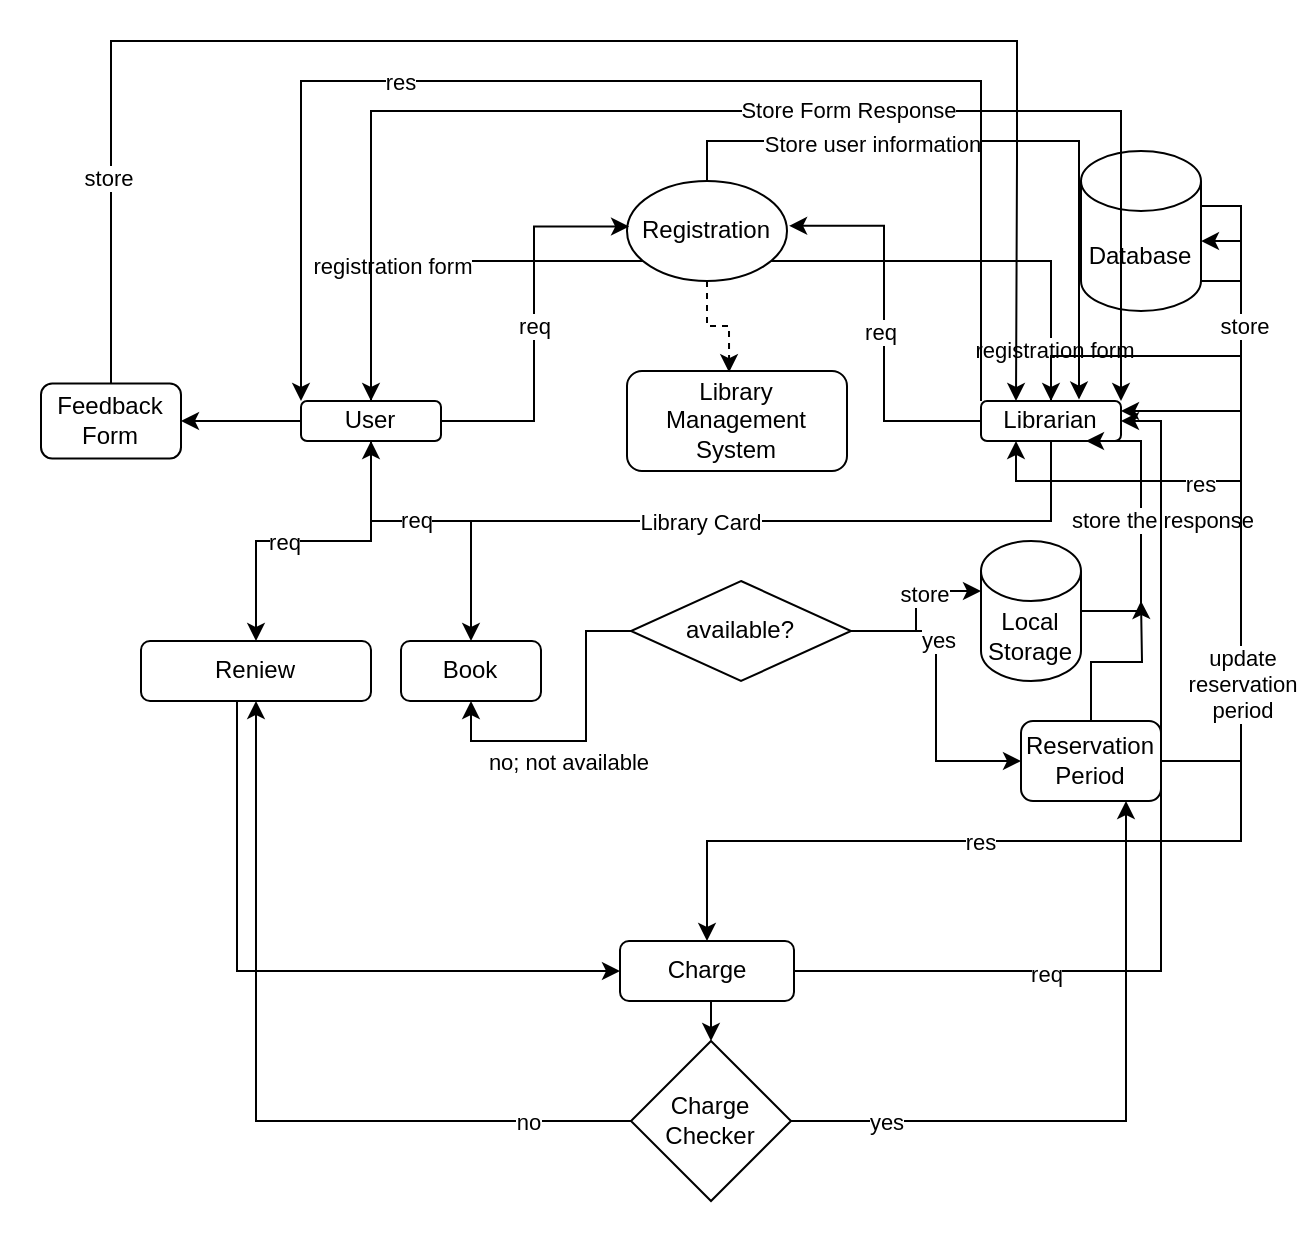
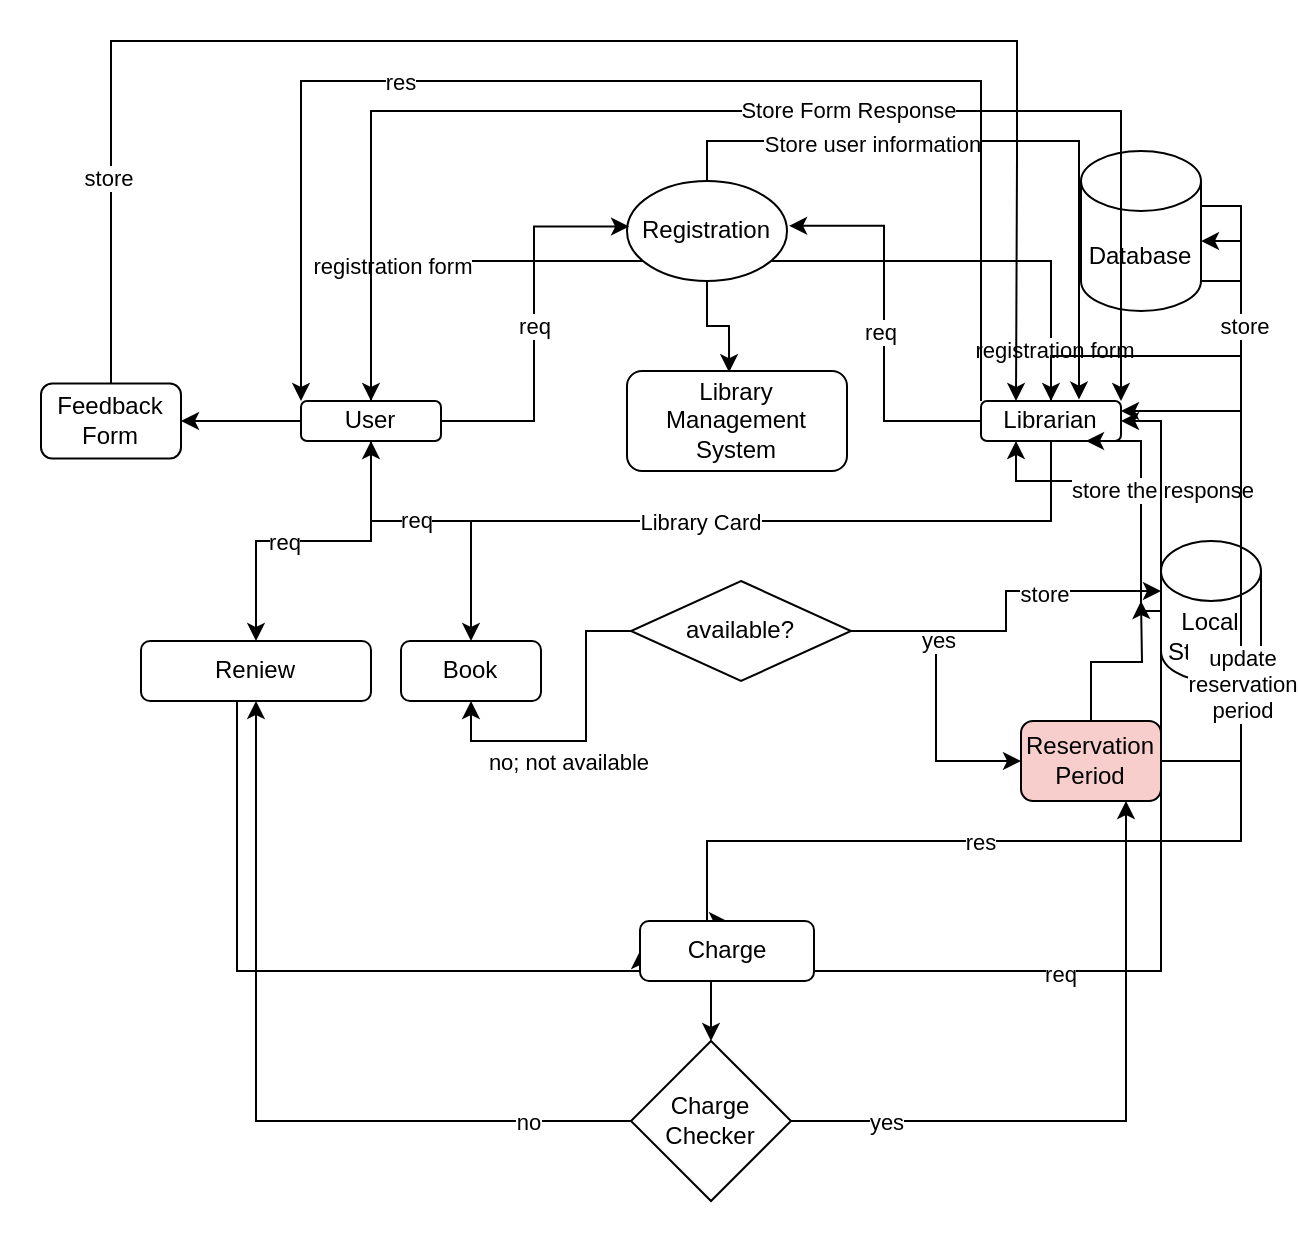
  <mxCell id="0" />
  <mxCell id="1" parent="0" />
  <mxCell id="2" value="Library Management System" style="rounded=1;whiteSpace=wrap;html=1;" vertex="1" parent="1"><mxGeometry x="313" y="185" width="110" height="50" as="geometry" /></mxCell>
  <mxCell id="3" style="edgeStyle=orthogonalEdgeStyle;rounded=0;orthogonalLoop=1;jettySize=auto;html=1;entryX=0.5;entryY=0;entryDx=0;entryDy=0;" edge="1" parent="1" source="7" target="33"><mxGeometry relative="1" as="geometry"><Array as="points"><mxPoint x="185" y="260" /><mxPoint x="235" y="260" /></Array></mxGeometry></mxCell>
  <mxCell id="4" style="edgeStyle=orthogonalEdgeStyle;rounded=0;orthogonalLoop=1;jettySize=auto;html=1;entryX=0.5;entryY=0;entryDx=0;entryDy=0;" edge="1" parent="1" source="7" target="47"><mxGeometry relative="1" as="geometry" /></mxCell>
  <mxCell id="5" value="req" style="edgeLabel;html=1;align=center;verticalAlign=middle;resizable=0;points=[];" connectable="0" vertex="1" parent="4"><mxGeometry x="0.195" y="2" relative="1" as="geometry"><mxPoint y="-2" as="offset" /></mxGeometry></mxCell>
  <mxCell id="6" style="edgeStyle=orthogonalEdgeStyle;rounded=0;orthogonalLoop=1;jettySize=auto;html=1;exitX=0;exitY=0.5;exitDx=0;exitDy=0;entryX=1;entryY=0.5;entryDx=0;entryDy=0;" edge="1" parent="1" source="7" target="59"><mxGeometry relative="1" as="geometry" /></mxCell>
  <mxCell id="7" value="User" style="rounded=1;whiteSpace=wrap;html=1;" vertex="1" parent="1"><mxGeometry x="150" y="200" width="70" height="20" as="geometry" /></mxCell>
  <mxCell id="8" style="edgeStyle=orthogonalEdgeStyle;rounded=0;orthogonalLoop=1;jettySize=auto;html=1;entryX=0.5;entryY=1;entryDx=0;entryDy=0;" edge="1" parent="1" source="11" target="7"><mxGeometry relative="1" as="geometry"><Array as="points"><mxPoint x="525" y="260" /><mxPoint x="185" y="260" /></Array></mxGeometry></mxCell>
  <mxCell id="9" value="Library Card" style="edgeLabel;html=1;align=center;verticalAlign=middle;resizable=0;points=[];" connectable="0" vertex="1" parent="8"><mxGeometry x="0.029" relative="1" as="geometry"><mxPoint as="offset" /></mxGeometry></mxCell>
  <mxCell id="10" value="req" style="edgeLabel;html=1;align=center;verticalAlign=middle;resizable=0;points=[];" connectable="0" vertex="1" parent="8"><mxGeometry x="0.707" y="-1" relative="1" as="geometry"><mxPoint as="offset" /></mxGeometry></mxCell>
  <mxCell id="11" value="Librarian" style="rounded=1;whiteSpace=wrap;html=1;" vertex="1" parent="1"><mxGeometry x="490" y="200" width="70" height="20" as="geometry" /></mxCell>
  <mxCell id="12" style="edgeStyle=orthogonalEdgeStyle;rounded=0;orthogonalLoop=1;jettySize=auto;html=1;entryX=0.5;entryY=0;entryDx=0;entryDy=0;" edge="1" parent="1" source="18" target="7"><mxGeometry relative="1" as="geometry"><Array as="points"><mxPoint x="185" y="130" /></Array></mxGeometry></mxCell>
  <mxCell id="13" value="registration form" style="edgeLabel;html=1;align=center;verticalAlign=middle;resizable=0;points=[];" connectable="0" vertex="1" parent="12"><mxGeometry x="0.219" y="2" relative="1" as="geometry"><mxPoint as="offset" /></mxGeometry></mxCell>
  <mxCell id="14" style="edgeStyle=orthogonalEdgeStyle;rounded=0;orthogonalLoop=1;jettySize=auto;html=1;entryX=0.5;entryY=0;entryDx=0;entryDy=0;" edge="1" parent="1" source="18" target="11"><mxGeometry relative="1" as="geometry"><Array as="points"><mxPoint x="525" y="130" /></Array></mxGeometry></mxCell>
  <mxCell id="15" value="registration form" style="edgeLabel;html=1;align=center;verticalAlign=middle;resizable=0;points=[];" connectable="0" vertex="1" parent="14"><mxGeometry x="0.749" y="1" relative="1" as="geometry"><mxPoint as="offset" /></mxGeometry></mxCell>
  <mxCell id="16" style="edgeStyle=orthogonalEdgeStyle;rounded=0;orthogonalLoop=1;jettySize=auto;html=1;exitX=0.5;exitY=0;exitDx=0;exitDy=0;entryX=0.7;entryY=-0.036;entryDx=0;entryDy=0;entryPerimeter=0;" edge="1" parent="1" source="18" target="11"><mxGeometry relative="1" as="geometry" /></mxCell>
  <mxCell id="17" value="Store user information" style="edgeLabel;html=1;align=center;verticalAlign=middle;resizable=0;points=[];" connectable="0" vertex="1" parent="16"><mxGeometry x="-0.392" y="-1" relative="1" as="geometry"><mxPoint as="offset" /></mxGeometry></mxCell>
  <mxCell id="18" value="Registration" style="ellipse;whiteSpace=wrap;html=1;" vertex="1" parent="1"><mxGeometry x="313" y="90" width="80" height="50" as="geometry" /></mxCell>
  <mxCell id="19" style="edgeStyle=orthogonalEdgeStyle;rounded=0;orthogonalLoop=1;jettySize=auto;html=1;entryX=1.013;entryY=0.448;entryDx=0;entryDy=0;entryPerimeter=0;" edge="1" parent="1" source="11" target="18"><mxGeometry relative="1" as="geometry" /></mxCell>
  <mxCell id="20" value="req" style="edgeLabel;html=1;align=center;verticalAlign=middle;resizable=0;points=[];" connectable="0" vertex="1" parent="19"><mxGeometry x="-0.04" y="-2" relative="1" as="geometry"><mxPoint x="-4" as="offset" /></mxGeometry></mxCell>
  <mxCell id="21" style="edgeStyle=orthogonalEdgeStyle;rounded=0;orthogonalLoop=1;jettySize=auto;html=1;entryX=0.013;entryY=0.456;entryDx=0;entryDy=0;entryPerimeter=0;" edge="1" parent="1" source="7" target="18"><mxGeometry relative="1" as="geometry" /></mxCell>
  <mxCell id="22" value="req" style="edgeLabel;html=1;align=center;verticalAlign=middle;resizable=0;points=[];" connectable="0" vertex="1" parent="21"><mxGeometry x="-0.02" relative="1" as="geometry"><mxPoint as="offset" /></mxGeometry></mxCell>
- <mxCell id="23" style="edgeStyle=orthogonalEdgeStyle;rounded=0;orthogonalLoop=1;jettySize=auto;html=1;entryX=0.464;entryY=0.012;entryDx=0;entryDy=0;entryPerimeter=0;dashed=1;" edge="1" parent="1" source="18" target="2"><mxGeometry relative="1" as="geometry" /></mxCell>
+ <mxCell id="23" style="edgeStyle=orthogonalEdgeStyle;rounded=0;orthogonalLoop=1;jettySize=auto;html=1;entryX=0.464;entryY=0.012;entryDx=0;entryDy=0;entryPerimeter=0;" edge="1" parent="1" source="18" target="2"><mxGeometry relative="1" as="geometry" /></mxCell>
  <mxCell id="24" style="edgeStyle=orthogonalEdgeStyle;rounded=0;orthogonalLoop=1;jettySize=auto;html=1;entryX=0;entryY=0;entryDx=0;entryDy=0;exitX=0;exitY=0;exitDx=0;exitDy=0;" edge="1" parent="1" source="11" target="7"><mxGeometry relative="1" as="geometry"><Array as="points"><mxPoint x="490" y="40" /><mxPoint x="150" y="40" /></Array></mxGeometry></mxCell>
  <mxCell id="25" value="res" style="edgeLabel;html=1;align=center;verticalAlign=middle;resizable=0;points=[];" connectable="0" vertex="1" parent="24"><mxGeometry x="0.412" relative="1" as="geometry"><mxPoint x="15" as="offset" /></mxGeometry></mxCell>
  <mxCell id="26" style="edgeStyle=orthogonalEdgeStyle;rounded=0;orthogonalLoop=1;jettySize=auto;html=1;exitX=1;exitY=1;exitDx=0;exitDy=-15;exitPerimeter=0;entryX=0.5;entryY=0;entryDx=0;entryDy=0;" edge="1" parent="1" source="30" target="51"><mxGeometry relative="1" as="geometry"><Array as="points"><mxPoint x="620" y="140" /><mxPoint x="620" y="420" /><mxPoint x="353" y="420" /></Array></mxGeometry></mxCell>
  <mxCell id="27" value="res" style="edgeLabel;html=1;align=center;verticalAlign=middle;resizable=0;points=[];" connectable="0" vertex="1" parent="26"><mxGeometry x="0.398" relative="1" as="geometry"><mxPoint as="offset" /></mxGeometry></mxCell>
  <mxCell id="28" style="edgeStyle=orthogonalEdgeStyle;rounded=0;orthogonalLoop=1;jettySize=auto;html=1;exitX=1;exitY=0;exitDx=0;exitDy=27.5;exitPerimeter=0;entryX=0.25;entryY=1;entryDx=0;entryDy=0;" edge="1" parent="1" source="30" target="11"><mxGeometry relative="1" as="geometry" /></mxCell>
  <mxCell id="29" value="res" style="edgeLabel;html=1;align=center;verticalAlign=middle;resizable=0;points=[];" connectable="0" vertex="1" parent="28"><mxGeometry x="0.227" y="1" relative="1" as="geometry"><mxPoint as="offset" /></mxGeometry></mxCell>
  <mxCell id="30" value="Database" style="shape=cylinder3;whiteSpace=wrap;html=1;boundedLbl=1;backgroundOutline=1;size=15;" vertex="1" parent="1"><mxGeometry x="540" y="75" width="60" height="80" as="geometry" /></mxCell>
  <mxCell id="31" style="edgeStyle=orthogonalEdgeStyle;rounded=0;orthogonalLoop=1;jettySize=auto;html=1;entryX=1;entryY=0;entryDx=0;entryDy=0;" edge="1" parent="1" source="7" target="11"><mxGeometry relative="1" as="geometry"><Array as="points"><mxPoint x="185" y="55" /><mxPoint x="560" y="55" /></Array></mxGeometry></mxCell>
  <mxCell id="32" value="Store Form Response" style="edgeLabel;html=1;align=center;verticalAlign=middle;resizable=0;points=[];" connectable="0" vertex="1" parent="31"><mxGeometry x="0.152" y="1" relative="1" as="geometry"><mxPoint as="offset" /></mxGeometry></mxCell>
  <mxCell id="33" value="Book" style="rounded=1;whiteSpace=wrap;html=1;" vertex="1" parent="1"><mxGeometry x="200" y="320" width="70" height="30" as="geometry" /></mxCell>
  <mxCell id="34" style="edgeStyle=orthogonalEdgeStyle;rounded=0;orthogonalLoop=1;jettySize=auto;html=1;entryX=0.5;entryY=1;entryDx=0;entryDy=0;" edge="1" parent="1" source="38" target="33"><mxGeometry relative="1" as="geometry" /></mxCell>
  <mxCell id="35" value="no; not available" style="edgeLabel;html=1;align=center;verticalAlign=middle;resizable=0;points=[];" connectable="0" vertex="1" parent="34"><mxGeometry x="0.384" y="1" relative="1" as="geometry"><mxPoint x="20" y="9" as="offset" /></mxGeometry></mxCell>
  <mxCell id="36" style="edgeStyle=orthogonalEdgeStyle;rounded=0;orthogonalLoop=1;jettySize=auto;html=1;entryX=0;entryY=0.5;entryDx=0;entryDy=0;" edge="1" parent="1" source="38" target="40"><mxGeometry relative="1" as="geometry" /></mxCell>
  <mxCell id="37" value="yes" style="edgeLabel;html=1;align=center;verticalAlign=middle;resizable=0;points=[];" connectable="0" vertex="1" parent="36"><mxGeometry x="-0.378" y="1" relative="1" as="geometry"><mxPoint as="offset" /></mxGeometry></mxCell>
  <mxCell id="38" value="available?" style="rhombus;whiteSpace=wrap;html=1;" vertex="1" parent="1"><mxGeometry x="315" y="290" width="110" height="50" as="geometry" /></mxCell>
  <mxCell id="39" style="edgeStyle=orthogonalEdgeStyle;rounded=0;orthogonalLoop=1;jettySize=auto;html=1;" edge="1" parent="1" source="40"><mxGeometry relative="1" as="geometry"><mxPoint x="570" y="300" as="targetPoint" /></mxGeometry></mxCell>
- <mxCell id="40" value="&lt;div&gt;Reservation&lt;/div&gt;&lt;div&gt;Period&lt;br&gt;&lt;/div&gt;" style="rounded=1;whiteSpace=wrap;html=1;" vertex="1" parent="1"><mxGeometry x="510" y="360" width="70" height="40" as="geometry" /></mxCell>
- <mxCell id="41" value="Local Storage" style="shape=cylinder3;whiteSpace=wrap;html=1;boundedLbl=1;backgroundOutline=1;size=15;" vertex="1" parent="1"><mxGeometry x="490" y="270" width="50" height="70" as="geometry" /></mxCell>
+ <mxCell id="40" value="&lt;div&gt;Reservation&lt;/div&gt;&lt;div&gt;Period&lt;br&gt;&lt;/div&gt;" style="rounded=1;whiteSpace=wrap;html=1;fillColor=#f8cecc;" vertex="1" parent="1"><mxGeometry x="510" y="360" width="70" height="40" as="geometry" /></mxCell>
+ <mxCell id="41" value="Local Storage" style="shape=cylinder3;whiteSpace=wrap;html=1;boundedLbl=1;backgroundOutline=1;size=15;" vertex="1" parent="1"><mxGeometry x="580" y="270" width="50" height="70" as="geometry" /></mxCell>
  <mxCell id="42" style="edgeStyle=orthogonalEdgeStyle;rounded=0;orthogonalLoop=1;jettySize=auto;html=1;entryX=0;entryY=0;entryDx=0;entryDy=25;entryPerimeter=0;" edge="1" parent="1" source="38" target="41"><mxGeometry relative="1" as="geometry" /></mxCell>
  <mxCell id="43" value="store" style="edgeLabel;html=1;align=center;verticalAlign=middle;resizable=0;points=[];" connectable="0" vertex="1" parent="42"><mxGeometry x="0.329" y="-1" relative="1" as="geometry"><mxPoint as="offset" /></mxGeometry></mxCell>
  <mxCell id="44" style="edgeStyle=orthogonalEdgeStyle;rounded=0;orthogonalLoop=1;jettySize=auto;html=1;entryX=0.75;entryY=1;entryDx=0;entryDy=0;" edge="1" parent="1" source="41" target="11"><mxGeometry relative="1" as="geometry"><Array as="points"><mxPoint x="570" y="305" /><mxPoint x="570" y="220" /></Array></mxGeometry></mxCell>
  <mxCell id="45" value="store the response" style="edgeLabel;html=1;align=center;verticalAlign=middle;resizable=0;points=[];" connectable="0" vertex="1" parent="44"><mxGeometry x="-0.496" y="-2" relative="1" as="geometry"><mxPoint x="8" y="-40" as="offset" /></mxGeometry></mxCell>
  <mxCell id="46" style="edgeStyle=orthogonalEdgeStyle;rounded=0;orthogonalLoop=1;jettySize=auto;html=1;entryX=0;entryY=0.5;entryDx=0;entryDy=0;" edge="1" parent="1" source="47" target="51"><mxGeometry relative="1" as="geometry"><Array as="points"><mxPoint x="118" y="485" /></Array></mxGeometry></mxCell>
  <mxCell id="47" value="Reniew" style="rounded=1;whiteSpace=wrap;html=1;" vertex="1" parent="1"><mxGeometry x="70" y="320" width="115" height="30" as="geometry" /></mxCell>
  <mxCell id="48" style="edgeStyle=orthogonalEdgeStyle;rounded=0;orthogonalLoop=1;jettySize=auto;html=1;entryX=1;entryY=0.25;entryDx=0;entryDy=0;" edge="1" parent="1" source="40" target="11"><mxGeometry relative="1" as="geometry"><Array as="points"><mxPoint x="620" y="380" /><mxPoint x="620" y="205" /></Array></mxGeometry></mxCell>
  <mxCell id="49" value="&lt;div&gt;update&lt;/div&gt;&lt;div&gt;reservation&lt;/div&gt;&lt;div&gt;period&lt;br&gt;&lt;/div&gt;" style="edgeLabel;html=1;align=center;verticalAlign=middle;resizable=0;points=[];" connectable="0" vertex="1" parent="48"><mxGeometry x="-0.426" relative="1" as="geometry"><mxPoint as="offset" /></mxGeometry></mxCell>
  <mxCell id="50" style="edgeStyle=orthogonalEdgeStyle;rounded=0;orthogonalLoop=1;jettySize=auto;html=1;exitX=0.5;exitY=1;exitDx=0;exitDy=0;entryX=0.5;entryY=0;entryDx=0;entryDy=0;" edge="1" parent="1" source="51" target="58"><mxGeometry relative="1" as="geometry" /></mxCell>
- <mxCell id="51" value="Charge" style="rounded=1;whiteSpace=wrap;html=1;" vertex="1" parent="1"><mxGeometry x="309.5" y="470" width="87" height="30" as="geometry" /></mxCell>
+ <mxCell id="51" value="Charge" style="rounded=1;whiteSpace=wrap;html=1;" vertex="1" parent="1"><mxGeometry x="319.5" y="460" width="87" height="30" as="geometry" /></mxCell>
  <mxCell id="52" style="edgeStyle=orthogonalEdgeStyle;rounded=0;orthogonalLoop=1;jettySize=auto;html=1;entryX=1;entryY=0.5;entryDx=0;entryDy=0;" edge="1" parent="1" source="51" target="11"><mxGeometry relative="1" as="geometry"><Array as="points"><mxPoint x="580" y="485" /><mxPoint x="580" y="210" /></Array></mxGeometry></mxCell>
  <mxCell id="53" value="req" style="edgeLabel;html=1;align=center;verticalAlign=middle;resizable=0;points=[];" connectable="0" vertex="1" parent="52"><mxGeometry x="-0.474" y="-1" relative="1" as="geometry"><mxPoint as="offset" /></mxGeometry></mxCell>
  <mxCell id="54" style="edgeStyle=orthogonalEdgeStyle;rounded=0;orthogonalLoop=1;jettySize=auto;html=1;entryX=0.75;entryY=1;entryDx=0;entryDy=0;" edge="1" parent="1" source="58" target="40"><mxGeometry relative="1" as="geometry" /></mxCell>
  <mxCell id="55" value="yes" style="edgeLabel;html=1;align=center;verticalAlign=middle;resizable=0;points=[];" connectable="0" vertex="1" parent="54"><mxGeometry x="-0.714" relative="1" as="geometry"><mxPoint as="offset" /></mxGeometry></mxCell>
  <mxCell id="56" style="edgeStyle=orthogonalEdgeStyle;rounded=0;orthogonalLoop=1;jettySize=auto;html=1;exitX=0;exitY=0.5;exitDx=0;exitDy=0;" edge="1" parent="1" source="58" target="47"><mxGeometry relative="1" as="geometry" /></mxCell>
  <mxCell id="57" value="no" style="edgeLabel;html=1;align=center;verticalAlign=middle;resizable=0;points=[];" connectable="0" vertex="1" parent="56"><mxGeometry x="-0.442" y="-2" relative="1" as="geometry"><mxPoint x="59" y="2" as="offset" /></mxGeometry></mxCell>
  <mxCell id="58" value="&lt;div&gt;Charge&lt;/div&gt;&lt;div&gt;Checker&lt;br&gt;&lt;/div&gt;" style="rhombus;whiteSpace=wrap;html=1;" vertex="1" parent="1"><mxGeometry x="315" y="520" width="80" height="80" as="geometry" /></mxCell>
  <mxCell id="59" value="&lt;div&gt;Feedback&lt;/div&gt;&lt;div&gt;Form&lt;br&gt;&lt;/div&gt;" style="rounded=1;whiteSpace=wrap;html=1;" vertex="1" parent="1"><mxGeometry x="20" y="191.25" width="70" height="37.5" as="geometry" /></mxCell>
  <mxCell id="60" style="edgeStyle=orthogonalEdgeStyle;rounded=0;orthogonalLoop=1;jettySize=auto;html=1;entryX=0.25;entryY=0;entryDx=0;entryDy=0;" edge="1" parent="1" source="59" target="11"><mxGeometry relative="1" as="geometry"><Array as="points"><mxPoint x="55" y="20" /><mxPoint x="508" y="20" /><mxPoint x="508" y="79" /></Array></mxGeometry></mxCell>
  <mxCell id="61" value="store" style="edgeLabel;html=1;align=center;verticalAlign=middle;resizable=0;points=[];" connectable="0" vertex="1" parent="60"><mxGeometry x="-0.745" y="2" relative="1" as="geometry"><mxPoint as="offset" /></mxGeometry></mxCell>
  <mxCell id="62" style="edgeStyle=orthogonalEdgeStyle;rounded=0;orthogonalLoop=1;jettySize=auto;html=1;entryX=1;entryY=0.563;entryDx=0;entryDy=0;entryPerimeter=0;" edge="1" parent="1" source="11" target="30"><mxGeometry relative="1" as="geometry" /></mxCell>
  <mxCell id="63" value="store" style="edgeLabel;html=1;align=center;verticalAlign=middle;resizable=0;points=[];" connectable="0" vertex="1" parent="62"><mxGeometry x="0.369" y="-1" relative="1" as="geometry"><mxPoint as="offset" /></mxGeometry></mxCell>
